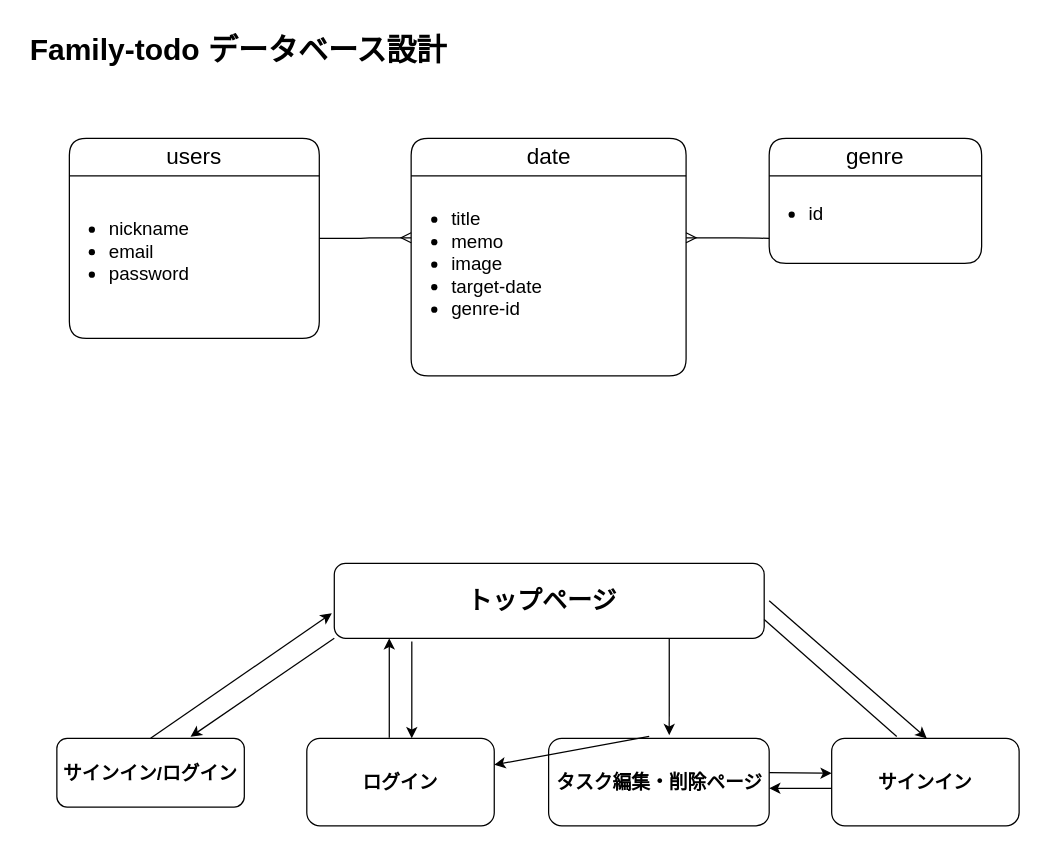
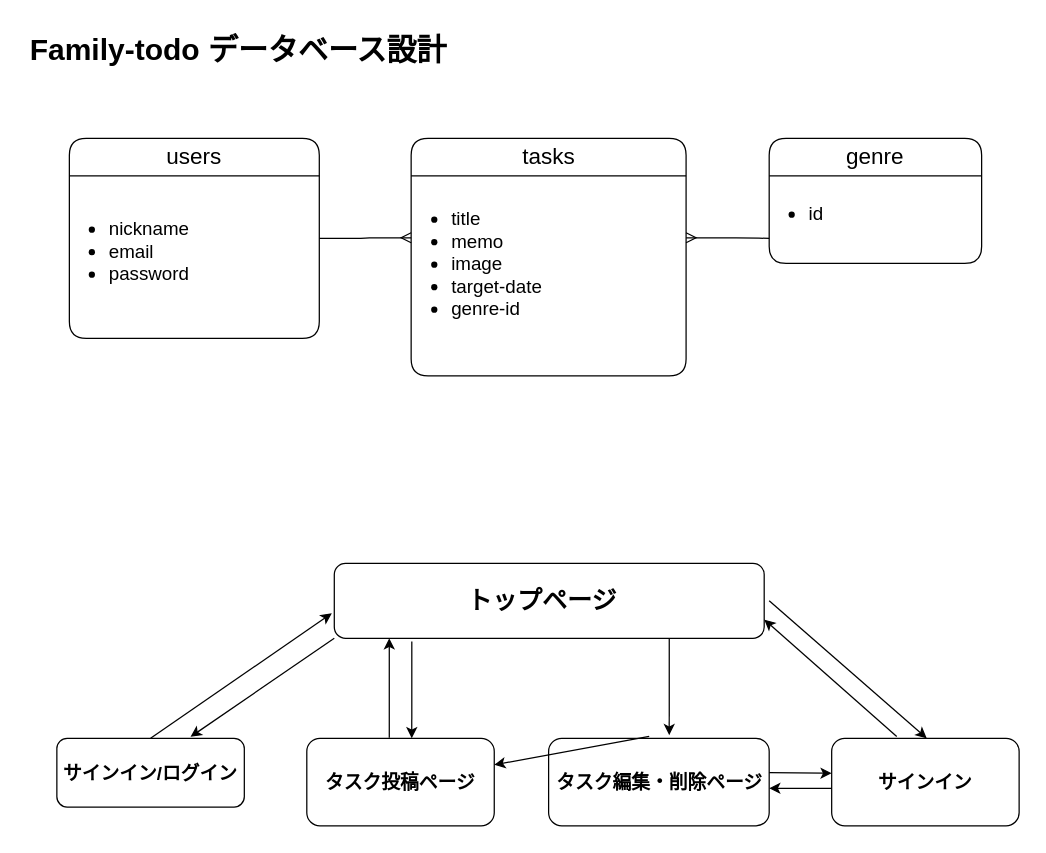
  <mxCell id="0" />
  <mxCell id="1" parent="0" />
- <mxCell id="2" value="&lt;font style=&quot;font-weight: normal; font-size: 18px;&quot;&gt;date&lt;/font&gt;" style="swimlane;whiteSpace=wrap;html=1;rounded=1;startSize=30;" vertex="1" parent="1"><mxGeometry x="328.5" y="110" width="220" height="190" as="geometry" /></mxCell>
+ <mxCell id="2" value="&lt;font style=&quot;font-weight: normal; font-size: 18px;&quot;&gt;tasks&lt;/font&gt;" style="swimlane;whiteSpace=wrap;html=1;rounded=1;startSize=30;" vertex="1" parent="1"><mxGeometry x="328.5" y="110" width="220" height="190" as="geometry" /></mxCell>
  <mxCell id="3" value="&lt;ul style=&quot;font-size: 15px;&quot;&gt;&lt;li style=&quot;font-size: 15px;&quot;&gt;title&lt;/li&gt;&lt;li style=&quot;font-size: 15px;&quot;&gt;memo&lt;/li&gt;&lt;li style=&quot;font-size: 15px;&quot;&gt;image&lt;/li&gt;&lt;li style=&quot;font-size: 15px;&quot;&gt;target-date&lt;/li&gt;&lt;li style=&quot;font-size: 15px;&quot;&gt;genre-id&lt;/li&gt;&lt;/ul&gt;" style="text;strokeColor=none;fillColor=none;html=1;whiteSpace=wrap;verticalAlign=middle;overflow=hidden;rounded=1;strokeWidth=0;fontSize=15;" vertex="1" parent="2"><mxGeometry x="-10" y="30" width="120" height="140" as="geometry" /></mxCell>
  <mxCell id="4" value="Family-todo データベース設計" style="text;strokeColor=none;fillColor=none;html=1;fontSize=24;fontStyle=1;verticalAlign=middle;align=center;rounded=1;" vertex="1" parent="1"><mxGeometry x="20" y="20" width="340" height="40" as="geometry" /></mxCell>
  <mxCell id="5" value="&lt;font style=&quot;font-size: 18px; font-weight: normal;&quot;&gt;users&lt;/font&gt;" style="swimlane;whiteSpace=wrap;html=1;rounded=1;startSize=30;" vertex="1" parent="1"><mxGeometry x="55" y="110" width="200" height="160" as="geometry" /></mxCell>
  <mxCell id="6" value="&lt;ul style=&quot;font-size: 15px;&quot;&gt;&lt;li style=&quot;font-size: 15px;&quot;&gt;nickname&lt;/li&gt;&lt;li style=&quot;font-size: 15px;&quot;&gt;email&lt;/li&gt;&lt;li style=&quot;font-size: 15px;&quot;&gt;password&lt;/li&gt;&lt;/ul&gt;" style="text;strokeColor=none;fillColor=none;html=1;whiteSpace=wrap;verticalAlign=middle;overflow=hidden;rounded=1;strokeWidth=0;fontSize=15;" vertex="1" parent="5"><mxGeometry x="-10" y="20" width="120" height="140" as="geometry" /></mxCell>
  <mxCell id="7" value="&lt;span style=&quot;font-weight: normal;&quot;&gt;&lt;font style=&quot;font-size: 18px;&quot;&gt;genre&lt;/font&gt;&lt;/span&gt;" style="swimlane;whiteSpace=wrap;html=1;rounded=1;startSize=30;" vertex="1" parent="1"><mxGeometry x="615" y="110" width="170" height="100" as="geometry" /></mxCell>
  <mxCell id="8" value="&lt;ul style=&quot;font-size: 15px;&quot;&gt;&lt;li style=&quot;font-size: 15px;&quot;&gt;id&lt;/li&gt;&lt;/ul&gt;" style="text;strokeColor=none;fillColor=none;html=1;whiteSpace=wrap;verticalAlign=middle;overflow=hidden;rounded=1;fontSize=15;" vertex="1" parent="7"><mxGeometry x="-10" y="20" width="100" height="80" as="geometry" /></mxCell>
  <mxCell id="9" value="" style="edgeStyle=entityRelationEdgeStyle;fontSize=12;html=1;endArrow=ERmany;exitX=1;exitY=0.5;exitDx=0;exitDy=0;endFill=0;" edge="1" parent="1" source="5"><mxGeometry width="100" height="100" relative="1" as="geometry"><mxPoint x="268.5" y="189.5" as="sourcePoint" /><mxPoint x="328.5" y="189.5" as="targetPoint" /></mxGeometry></mxCell>
  <mxCell id="10" value="" style="fontSize=12;html=1;endArrow=ERmany;endFill=0;" edge="1" parent="1"><mxGeometry width="100" height="100" relative="1" as="geometry"><mxPoint x="615" y="190" as="sourcePoint" /><mxPoint x="548.5" y="189.5" as="targetPoint" /><Array as="points"><mxPoint x="598.5" y="189.5" /><mxPoint x="558.5" y="189.5" /></Array></mxGeometry></mxCell>
  <mxCell id="11" value="&lt;font style=&quot;font-size: 20px;&quot;&gt;&lt;b&gt;トップページ&amp;nbsp;&amp;nbsp;&lt;br&gt;&lt;/b&gt;&lt;/font&gt;" style="whiteSpace=wrap;html=1;align=center;rounded=1;strokeWidth=1;fontSize=18;" vertex="1" parent="1"><mxGeometry x="267" y="450" width="344" height="60" as="geometry" /></mxCell>
  <mxCell id="12" value="&lt;b style=&quot;&quot;&gt;&lt;font style=&quot;font-size: 15px;&quot;&gt;サインイン/ログイン&lt;/font&gt;&lt;/b&gt;" style="whiteSpace=wrap;html=1;align=center;rounded=1;strokeWidth=1;fontSize=18;" vertex="1" parent="1"><mxGeometry x="45" y="590" width="150" height="55" as="geometry" /></mxCell>
- <mxCell id="13" value="&lt;b style=&quot;&quot;&gt;&lt;font style=&quot;font-size: 15px;&quot;&gt;ログイン&lt;/font&gt;&lt;/b&gt;" style="whiteSpace=wrap;html=1;align=center;rounded=1;strokeWidth=1;fontSize=18;" vertex="1" parent="1"><mxGeometry x="245" y="590" width="150" height="70" as="geometry" /></mxCell>
+ <mxCell id="13" value="&lt;b style=&quot;&quot;&gt;&lt;font style=&quot;font-size: 15px;&quot;&gt;タスク投稿ページ&lt;/font&gt;&lt;/b&gt;" style="whiteSpace=wrap;html=1;align=center;rounded=1;strokeWidth=1;fontSize=18;" vertex="1" parent="1"><mxGeometry x="245" y="590" width="150" height="70" as="geometry" /></mxCell>
  <mxCell id="14" value="&lt;b style=&quot;&quot;&gt;&lt;font style=&quot;font-size: 15px;&quot;&gt;タスク編集・削除ページ&lt;/font&gt;&lt;/b&gt;" style="whiteSpace=wrap;html=1;align=center;rounded=1;strokeWidth=1;fontSize=18;" vertex="1" parent="1"><mxGeometry x="438.5" y="590" width="176.5" height="70" as="geometry" /></mxCell>
  <mxCell id="15" value="&lt;b style=&quot;&quot;&gt;&lt;font style=&quot;font-size: 15px;&quot;&gt;サインイン&lt;/font&gt;&lt;/b&gt;" style="whiteSpace=wrap;html=1;align=center;rounded=1;strokeWidth=1;fontSize=18;" vertex="1" parent="1"><mxGeometry x="665" y="590" width="150" height="70" as="geometry" /></mxCell>
  <mxCell id="16" value="" style="endArrow=classic;html=1;fontSize=15;exitX=0.5;exitY=0;exitDx=0;exitDy=0;" edge="1" parent="1" source="12"><mxGeometry width="50" height="50" relative="1" as="geometry"><mxPoint x="130" y="580" as="sourcePoint" /><mxPoint x="265" y="490" as="targetPoint" /></mxGeometry></mxCell>
  <mxCell id="17" value="" style="endArrow=classic;html=1;fontSize=15;entryX=0.713;entryY=-0.021;entryDx=0;entryDy=0;entryPerimeter=0;" edge="1" parent="1" target="12"><mxGeometry width="50" height="50" relative="1" as="geometry"><mxPoint x="267" y="510" as="sourcePoint" /><mxPoint x="147" y="590" as="targetPoint" /></mxGeometry></mxCell>
  <mxCell id="18" value="" style="endArrow=classic;html=1;fontSize=15;exitX=0.44;exitY=-0.007;exitDx=0;exitDy=0;exitPerimeter=0;" edge="1" parent="1" source="13"><mxGeometry width="50" height="50" relative="1" as="geometry"><mxPoint x="329" y="580" as="sourcePoint" /><mxPoint x="311" y="510" as="targetPoint" /></mxGeometry></mxCell>
  <mxCell id="19" value="" style="endArrow=classic;html=1;fontSize=15;exitX=0.553;exitY=-0.036;exitDx=0;exitDy=0;exitPerimeter=0;" edge="1" parent="1"><mxGeometry width="50" height="50" relative="1" as="geometry"><mxPoint x="329.05" y="512.52" as="sourcePoint" /><mxPoint x="329" y="590" as="targetPoint" /></mxGeometry></mxCell>
  <mxCell id="20" value="" style="endArrow=classic;html=1;fontSize=15;exitX=0.456;exitY=-0.021;exitDx=0;exitDy=0;exitPerimeter=0;" edge="1" parent="1" source="14" target="13"><mxGeometry width="50" height="50" relative="1" as="geometry"><mxPoint x="321" y="599.51" as="sourcePoint" /><mxPoint x="511" y="510" as="targetPoint" /></mxGeometry></mxCell>
  <mxCell id="21" value="" style="endArrow=classic;html=1;fontSize=15;exitX=0.553;exitY=-0.036;exitDx=0;exitDy=0;exitPerimeter=0;" edge="1" parent="1"><mxGeometry width="50" height="50" relative="1" as="geometry"><mxPoint x="535.05" y="510" as="sourcePoint" /><mxPoint x="535" y="587.48" as="targetPoint" /></mxGeometry></mxCell>
- <mxCell id="22" value="" style="endArrow=none;html=1;fontSize=15;exitX=0.347;exitY=-0.021;exitDx=0;exitDy=0;exitPerimeter=0;entryX=1;entryY=0.75;entryDx=0;entryDy=0;" edge="1" parent="1" source="15" target="11"><mxGeometry width="50" height="50" relative="1" as="geometry"><mxPoint x="685" y="580" as="sourcePoint" /><mxPoint x="615" y="490" as="targetPoint" /></mxGeometry></mxCell>
+ <mxCell id="22" value="" style="endArrow=classic;html=1;fontSize=15;exitX=0.347;exitY=-0.021;exitDx=0;exitDy=0;exitPerimeter=0;entryX=1;entryY=0.75;entryDx=0;entryDy=0;" edge="1" parent="1" source="15" target="11"><mxGeometry width="50" height="50" relative="1" as="geometry"><mxPoint x="685" y="580" as="sourcePoint" /><mxPoint x="615" y="490" as="targetPoint" /></mxGeometry></mxCell>
  <mxCell id="23" value="" style="endArrow=classic;html=1;fontSize=15;entryX=1;entryY=0.75;entryDx=0;entryDy=0;" edge="1" parent="1"><mxGeometry width="50" height="50" relative="1" as="geometry"><mxPoint x="615" y="480" as="sourcePoint" /><mxPoint x="741.05" y="590" as="targetPoint" /></mxGeometry></mxCell>
  <mxCell id="24" value="" style="endArrow=classic;html=1;fontSize=15;exitX=1;exitY=0.393;exitDx=0;exitDy=0;exitPerimeter=0;" edge="1" parent="1" source="14"><mxGeometry width="50" height="50" relative="1" as="geometry"><mxPoint x="615" y="610" as="sourcePoint" /><mxPoint x="665" y="618" as="targetPoint" /></mxGeometry></mxCell>
  <mxCell id="25" value="" style="endArrow=classic;html=1;fontSize=15;" edge="1" parent="1"><mxGeometry width="50" height="50" relative="1" as="geometry"><mxPoint x="665" y="630" as="sourcePoint" /><mxPoint x="615" y="630" as="targetPoint" /></mxGeometry></mxCell>
